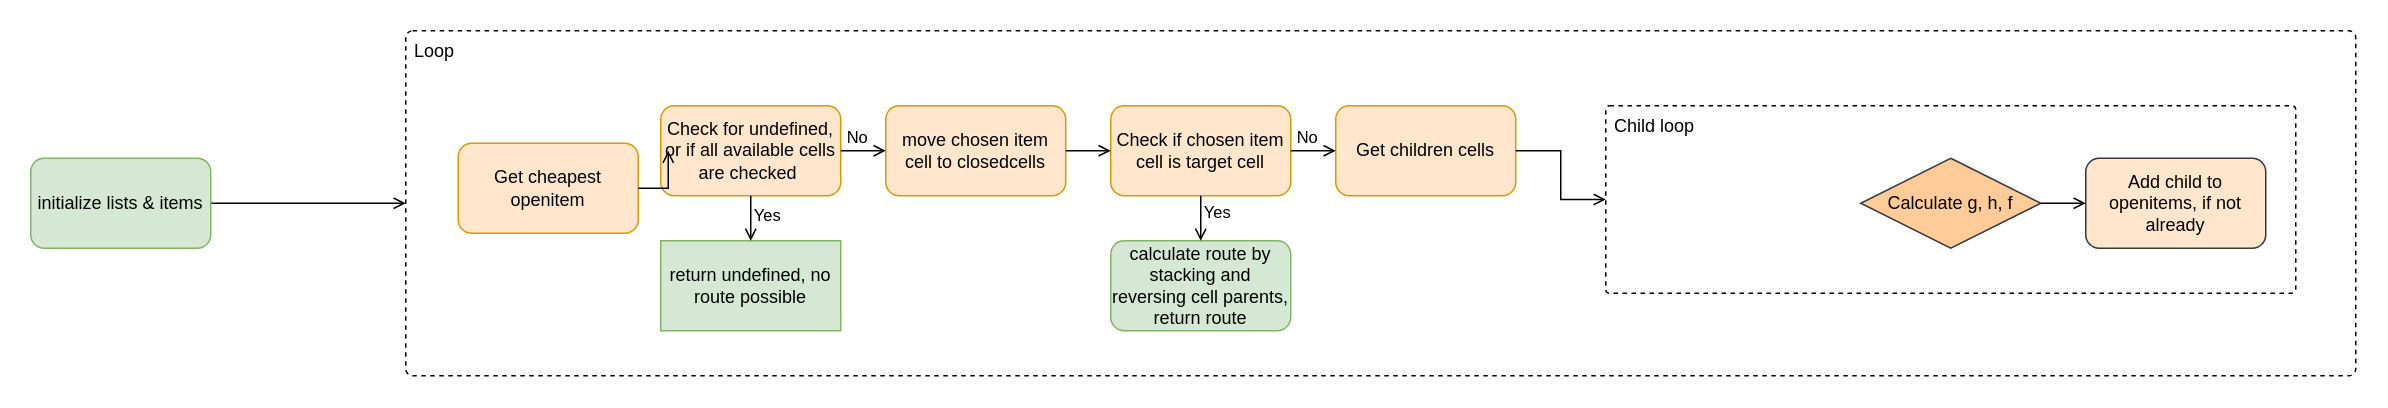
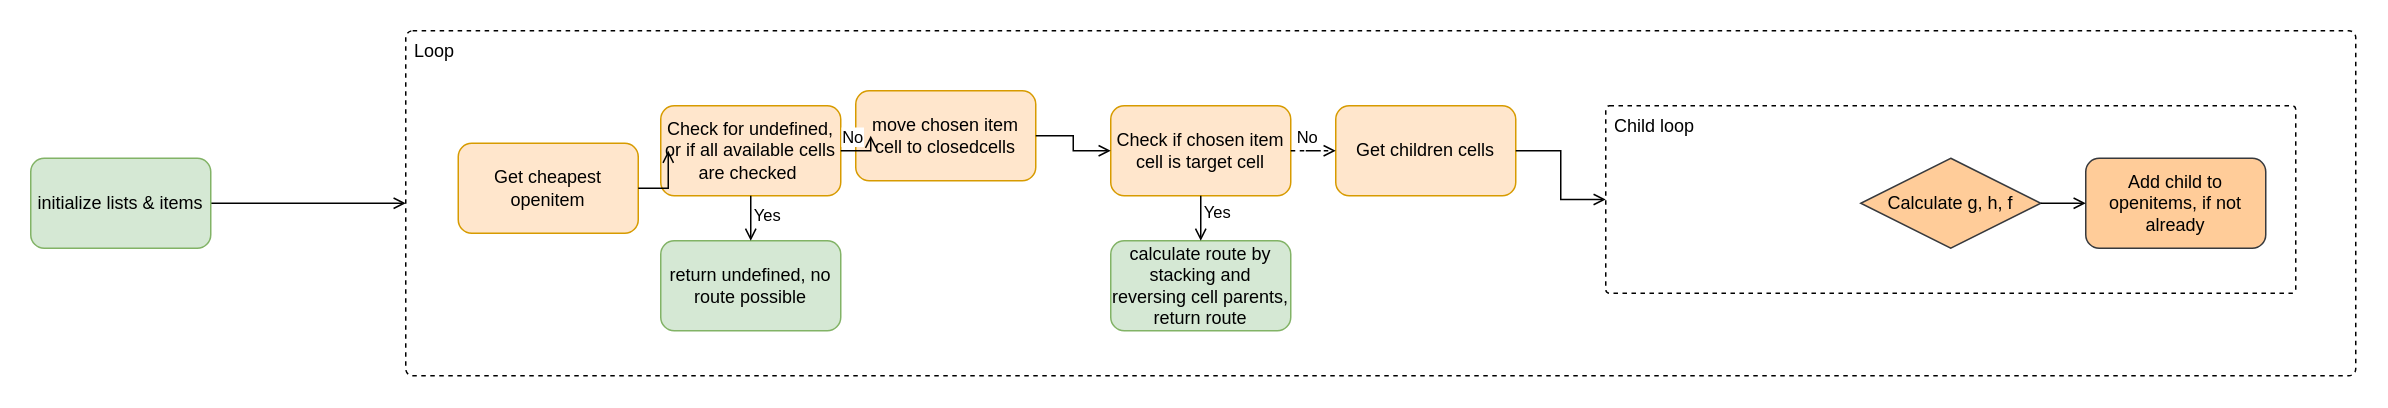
  <mxCell id="0" />
  <mxCell id="1" parent="0" />
  <mxCell id="2" style="edgeStyle=orthogonalEdgeStyle;rounded=0;orthogonalLoop=1;jettySize=auto;html=1;endArrow=open;endFill=0;" edge="1" parent="1" source="3" target="5"><mxGeometry relative="1" as="geometry" /></mxCell>
  <mxCell id="3" value="initialize lists &amp;amp; items" style="rounded=1;whiteSpace=wrap;html=1;fillColor=#d5e8d4;align=center;strokeColor=#82b366;" vertex="1" parent="1"><mxGeometry x="20" y="105" width="120" height="60" as="geometry" /></mxCell>
  <mxCell id="4" value="" style="group" vertex="1" connectable="0" parent="1"><mxGeometry x="270" y="20" width="1300" height="230" as="geometry" /></mxCell>
  <mxCell id="5" value="Loop" style="rounded=1;whiteSpace=wrap;html=1;arcSize=2;dashed=1;fillColor=none;align=left;verticalAlign=top;spacingLeft=4;" vertex="1" parent="4"><mxGeometry width="1300" height="230" as="geometry" /></mxCell>
  <mxCell id="6" value="Get cheapest openitem" style="rounded=1;whiteSpace=wrap;html=1;fillColor=#ffe6cc;align=center;strokeColor=#d79b00;" vertex="1" parent="4"><mxGeometry x="35" y="75" width="120" height="60" as="geometry" /></mxCell>
  <mxCell id="7" value="Check for undefined, or if all available cells are checked&amp;nbsp;" style="rounded=1;whiteSpace=wrap;html=1;fillColor=#ffe6cc;align=center;strokeColor=#d79b00;" vertex="1" parent="4"><mxGeometry x="170" y="50" width="120" height="60" as="geometry" /></mxCell>
  <mxCell id="8" style="edgeStyle=orthogonalEdgeStyle;rounded=0;orthogonalLoop=1;jettySize=auto;html=1;endArrow=open;endFill=0;" edge="1" parent="4" source="6" target="7"><mxGeometry relative="1" as="geometry" /></mxCell>
- <mxCell id="9" value="move chosen item cell to closedcells" style="rounded=1;whiteSpace=wrap;html=1;fillColor=#ffe6cc;align=center;strokeColor=#d79b00;" vertex="1" parent="4"><mxGeometry x="320" y="50" width="120" height="60" as="geometry" /></mxCell>
+ <mxCell id="9" value="move chosen item cell to closedcells" style="rounded=1;whiteSpace=wrap;html=1;fillColor=#ffe6cc;align=center;strokeColor=#d79b00;" vertex="1" parent="4"><mxGeometry x="300" y="40" width="120" height="60" as="geometry" /></mxCell>
  <mxCell id="10" style="edgeStyle=orthogonalEdgeStyle;rounded=0;orthogonalLoop=1;jettySize=auto;html=1;endArrow=open;endFill=0;" edge="1" parent="4" source="7" target="9"><mxGeometry relative="1" as="geometry" /></mxCell>
  <mxCell id="11" value="No" style="edgeLabel;html=1;align=center;verticalAlign=middle;resizable=0;points=[];" vertex="1" connectable="0" parent="10"><mxGeometry x="-0.733" relative="1" as="geometry"><mxPoint x="3.3" y="-10" as="offset" /></mxGeometry></mxCell>
- <mxCell id="12" value="return undefined, no route possible" style="whiteSpace=wrap;html=1;fillColor=#d5e8d4;align=center;strokeColor=#82b366;rounded=0;" vertex="1" parent="4"><mxGeometry x="170" y="140" width="120" height="60" as="geometry" /></mxCell>
+ <mxCell id="12" value="return undefined, no route possible" style="rounded=1;whiteSpace=wrap;html=1;fillColor=#d5e8d4;align=center;strokeColor=#82b366;" vertex="1" parent="4"><mxGeometry x="170" y="140" width="120" height="60" as="geometry" /></mxCell>
  <mxCell id="13" style="edgeStyle=orthogonalEdgeStyle;rounded=0;orthogonalLoop=1;jettySize=auto;html=1;endArrow=open;endFill=0;" edge="1" parent="4" source="7" target="12"><mxGeometry relative="1" as="geometry" /></mxCell>
  <mxCell id="14" value="Yes" style="edgeLabel;html=1;align=center;verticalAlign=middle;resizable=0;points=[];" vertex="1" connectable="0" parent="13"><mxGeometry x="0.103" y="-1" relative="1" as="geometry"><mxPoint x="9" as="offset" /></mxGeometry></mxCell>
  <mxCell id="15" value="Check if chosen item cell is target cell" style="rounded=1;whiteSpace=wrap;html=1;fillColor=#ffe6cc;align=center;strokeColor=#d79b00;" vertex="1" parent="4"><mxGeometry x="470" y="50" width="120" height="60" as="geometry" /></mxCell>
  <mxCell id="16" style="edgeStyle=orthogonalEdgeStyle;rounded=0;orthogonalLoop=1;jettySize=auto;html=1;endArrow=open;endFill=0;" edge="1" parent="4" source="9" target="15"><mxGeometry relative="1" as="geometry" /></mxCell>
  <mxCell id="17" value="calculate route by stacking and reversing cell parents, return route" style="rounded=1;whiteSpace=wrap;html=1;fillColor=#d5e8d4;align=center;strokeColor=#82b366;" vertex="1" parent="4"><mxGeometry x="470" y="140" width="120" height="60" as="geometry" /></mxCell>
  <mxCell id="18" style="edgeStyle=orthogonalEdgeStyle;rounded=0;orthogonalLoop=1;jettySize=auto;html=1;entryX=0.5;entryY=0;entryDx=0;entryDy=0;endArrow=open;endFill=0;" edge="1" parent="4" source="15" target="17"><mxGeometry relative="1" as="geometry"><Array as="points"><mxPoint x="530" y="120" /><mxPoint x="530" y="120" /></Array></mxGeometry></mxCell>
  <mxCell id="19" value="Yes" style="edgeLabel;html=1;align=center;verticalAlign=middle;resizable=0;points=[];" vertex="1" connectable="0" parent="18"><mxGeometry x="-0.619" y="1" relative="1" as="geometry"><mxPoint x="9" y="4.35" as="offset" /></mxGeometry></mxCell>
  <mxCell id="20" value="Get children cells" style="rounded=1;whiteSpace=wrap;html=1;fillColor=#ffe6cc;align=center;strokeColor=#d79b00;" vertex="1" parent="4"><mxGeometry x="620" y="50" width="120" height="60" as="geometry" /></mxCell>
- <mxCell id="21" style="edgeStyle=orthogonalEdgeStyle;rounded=0;orthogonalLoop=1;jettySize=auto;html=1;endArrow=open;endFill=0;" edge="1" parent="4" source="15" target="20"><mxGeometry relative="1" as="geometry" /></mxCell>
+ <mxCell id="21" style="edgeStyle=orthogonalEdgeStyle;rounded=0;orthogonalLoop=1;jettySize=auto;html=1;endArrow=open;endFill=0;dashed=1;" edge="1" parent="4" source="15" target="20"><mxGeometry relative="1" as="geometry" /></mxCell>
  <mxCell id="22" value="No" style="edgeLabel;html=1;align=center;verticalAlign=middle;resizable=0;points=[];" vertex="1" connectable="0" parent="21"><mxGeometry x="-0.8" y="1" relative="1" as="geometry"><mxPoint x="5" y="-9" as="offset" /></mxGeometry></mxCell>
  <mxCell id="23" value="" style="group" vertex="1" connectable="0" parent="4"><mxGeometry x="800" y="50" width="460" height="125" as="geometry" /></mxCell>
  <mxCell id="24" value="Child loop" style="rounded=1;whiteSpace=wrap;html=1;arcSize=2;dashed=1;fillColor=none;align=left;verticalAlign=top;spacingLeft=4;" vertex="1" parent="23"><mxGeometry width="460" height="125" as="geometry" /></mxCell>
  <mxCell id="25" value="Calculate g, h, f" style="rhombus;whiteSpace=wrap;html=1;fillColor=#ffcc99;align=center;strokeColor=#36393d;" vertex="1" parent="23"><mxGeometry x="170" y="35" width="120" height="60" as="geometry" /></mxCell>
- <mxCell id="26" value="Add child to openitems, if not already" style="rounded=1;whiteSpace=wrap;html=1;fillColor=#ffe6cc;align=center;strokeColor=#36393d;" vertex="1" parent="23"><mxGeometry x="320" y="35" width="120" height="60" as="geometry" /></mxCell>
+ <mxCell id="26" value="Add child to openitems, if not already" style="rounded=1;whiteSpace=wrap;html=1;fillColor=#ffcc99;align=center;strokeColor=#36393d;" vertex="1" parent="23"><mxGeometry x="320" y="35" width="120" height="60" as="geometry" /></mxCell>
  <mxCell id="27" style="edgeStyle=orthogonalEdgeStyle;rounded=0;orthogonalLoop=1;jettySize=auto;html=1;endArrow=open;endFill=0;" edge="1" parent="23" source="25" target="26"><mxGeometry relative="1" as="geometry" /></mxCell>
  <mxCell id="28" style="edgeStyle=orthogonalEdgeStyle;rounded=0;orthogonalLoop=1;jettySize=auto;html=1;endArrow=open;endFill=0;" edge="1" parent="4" source="20" target="24"><mxGeometry relative="1" as="geometry" /></mxCell>
